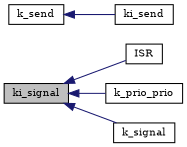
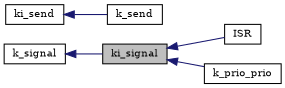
  digraph {
    fontname="DejaVu Serif"
    rankdir=LR
    node [color=black fillcolor=white fontname="DejaVu Serif" fontsize=10 shape=record style=filled]
    edge [color=midnightblue dir=back fontname="DejaVu Serif" fontsize=10 labelfontname=Helvetica labelfontsize=10 style=solid]
    n1 [fillcolor=grey75 fontcolor=black height=0.2 label=ki_signal width=0.4]
    n2 [height=0.2 label=ISR width=0.4]
    n3 [height=0.2 label=k_prio_prio width=0.4]
    n4 [height=0.2 label=k_signal width=0.4]
    n5 [height=0.2 label=ki_send width=0.4]
    n6 [height=0.2 label=k_send width=0.4]
    n1 -> n2
    n1 -> n3
-   n1 -> n4
-   n6 -> n5
+   n4 -> n1
+   n5 -> n6
  }
